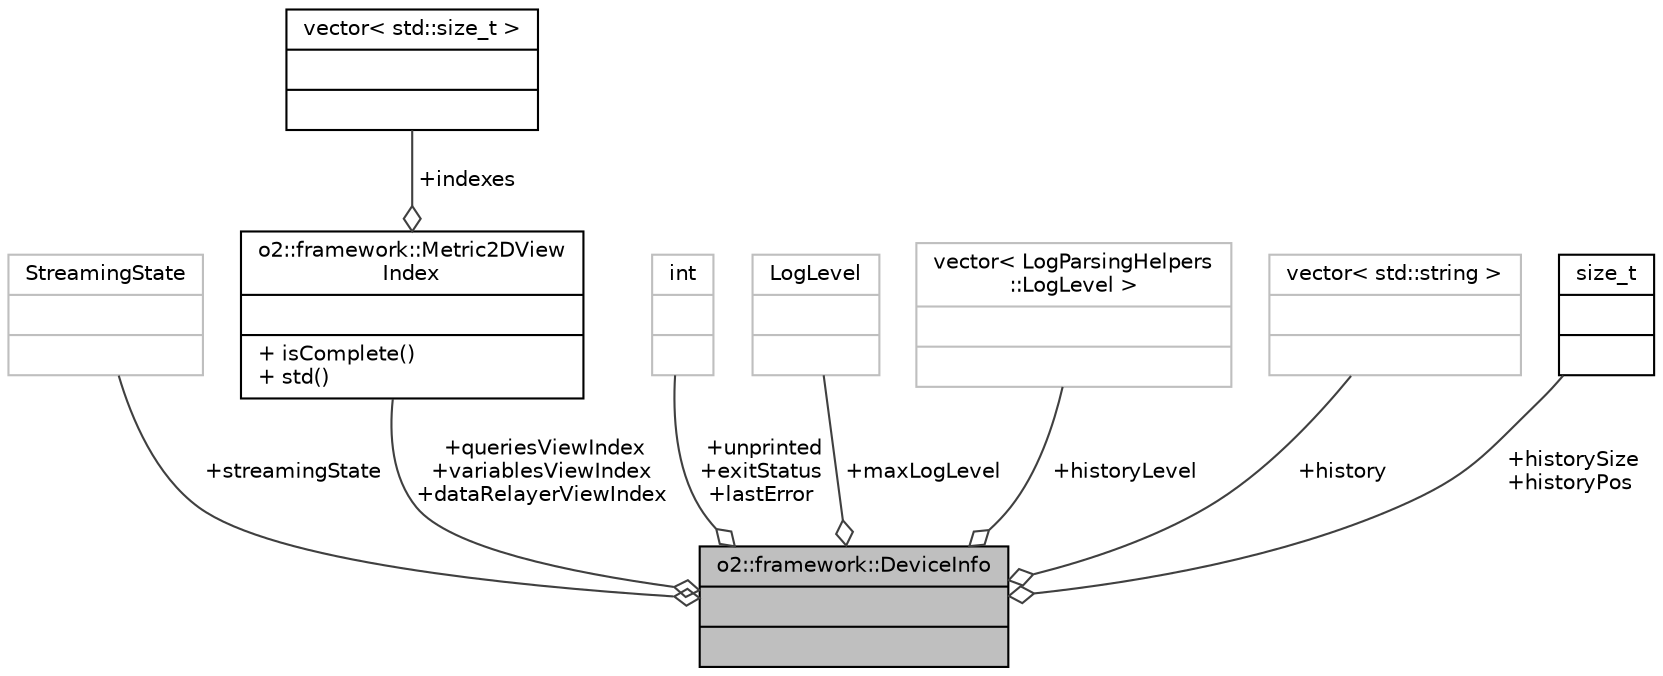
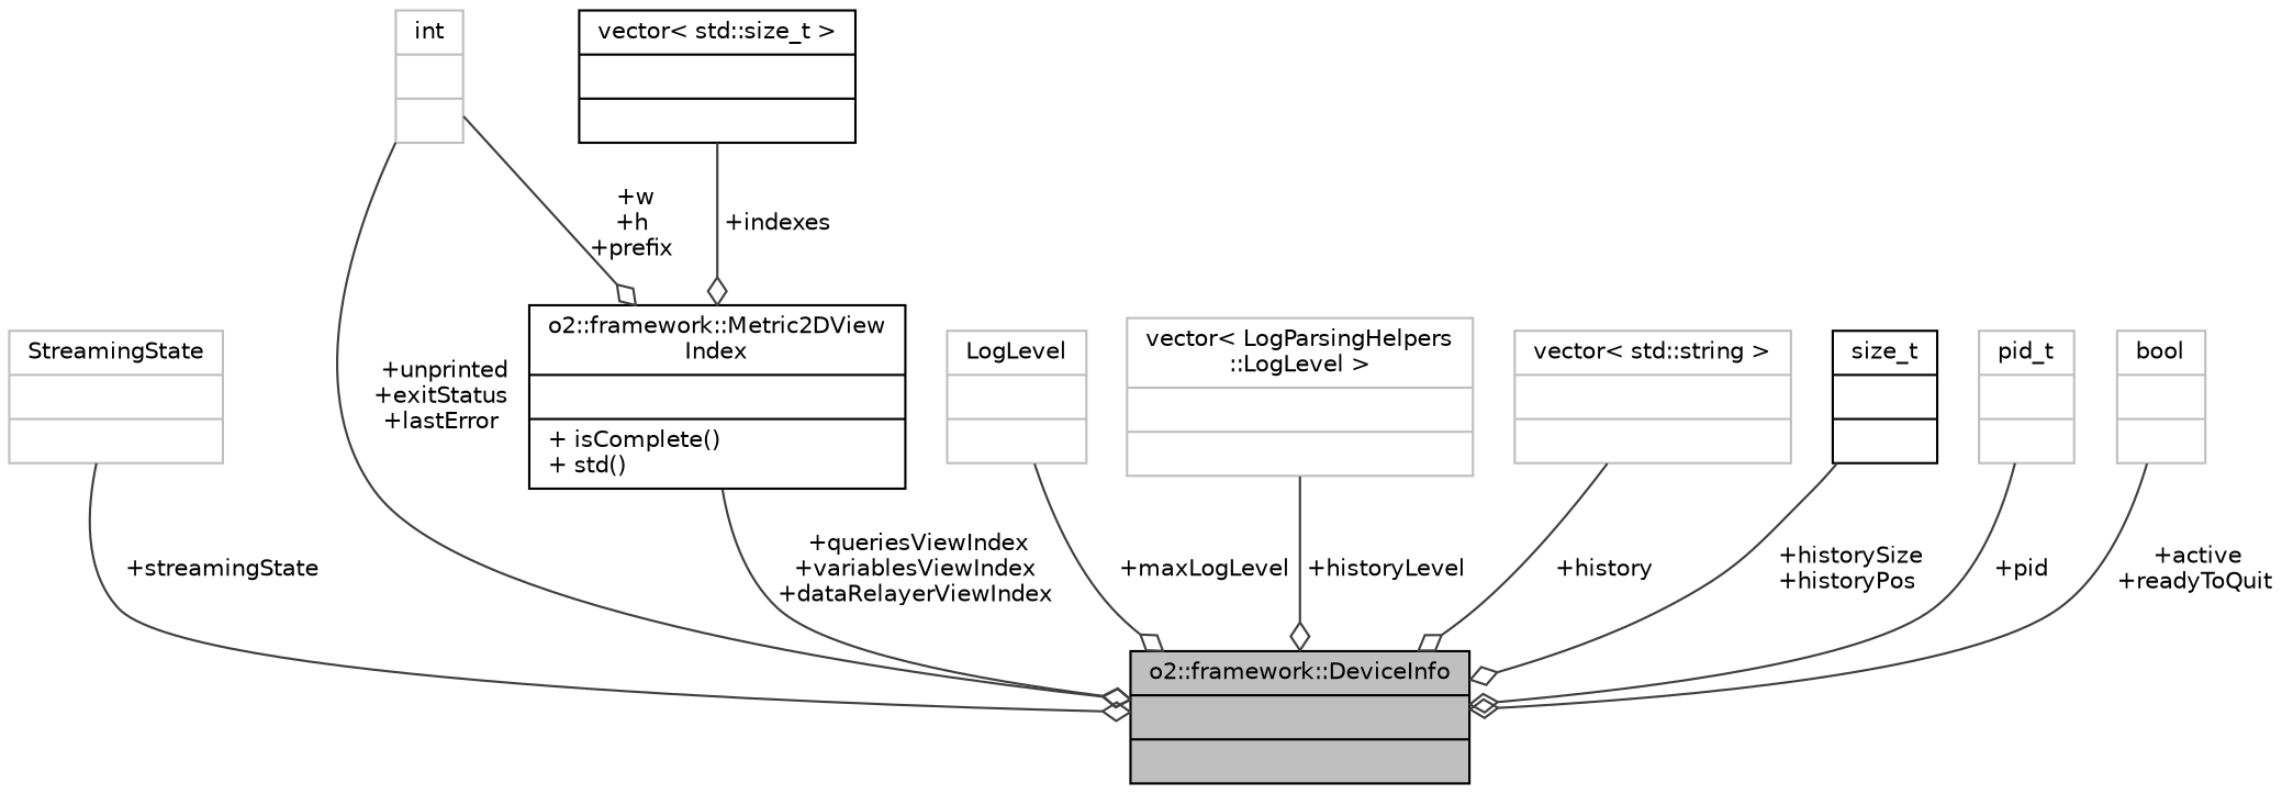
  digraph {
    node [color=grey75 fontname=Helvetica fontsize=10 shape=record]
    edge [arrowhead=odiamond color=grey25 fontname=Helvetica fontsize=10 labelfontname=Helvetica labelfontsize=10 style=solid]
    n1 [color=black fillcolor=grey75 fontcolor=black height=0.2 label="{o2::framework::DeviceInfo\n||}" style=filled width=0.4]
    n2 [height=0.2 label="{StreamingState\n||}" width=0.4]
    n3 [color=black height=0.2 label="{o2::framework::Metric2DView\lIndex\n||+ isComplete()\l+ std()\l}" width=0.4]
    n4 [height=0.2 label="{int\n||}" width=0.4]
    n5 [color=black height=0.2 label="{vector\< std::size_t \>\n||}" width=0.4]
    n6 [height=0.2 label="{LogLevel\n||}" width=0.4]
    n7 [height=0.2 label="{vector\< LogParsingHelpers\l::LogLevel \>\n||}" width=0.4]
    n8 [height=0.2 label="{vector\< std::string \>\n||}" width=0.4]
    n9 [color=black height=0.2 label="{size_t\n||}" width=0.4]
+   n10 [height=0.2 label="{pid_t\n||}" width=0.4]
+   n11 [height=0.2 label="{bool\n||}" width=0.4]
    n2 -> n1 [label=" +streamingState"]
    n3 -> n1 [label=" +queriesViewIndex\n+variablesViewIndex\n+dataRelayerViewIndex"]
    n4 -> n1 [label=" +unprinted\n+exitStatus\n+lastError"]
+   n4 -> n3 [label=" +w\n+h\n+prefix"]
    n5 -> n3 [label=" +indexes"]
    n6 -> n1 [label=" +maxLogLevel"]
    n7 -> n1 [label=" +historyLevel"]
    n8 -> n1 [label=" +history"]
    n9 -> n1 [label=" +historySize\n+historyPos"]
+   n10 -> n1 [label=" +pid"]
+   n11 -> n1 [label=" +active\n+readyToQuit"]
  }
